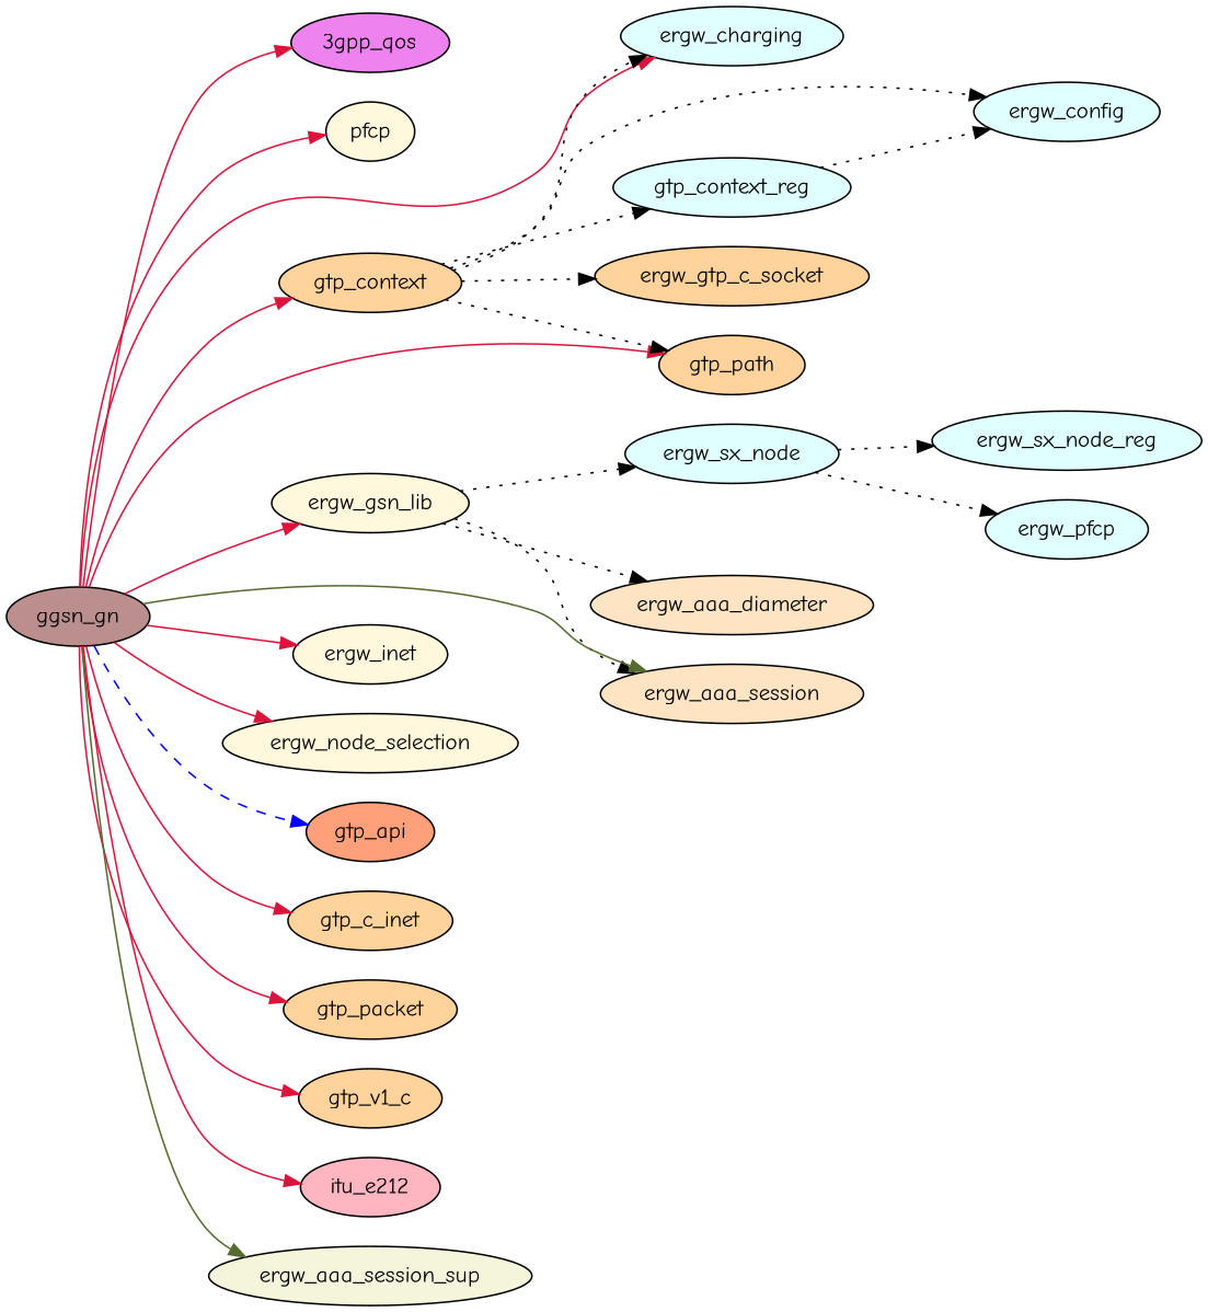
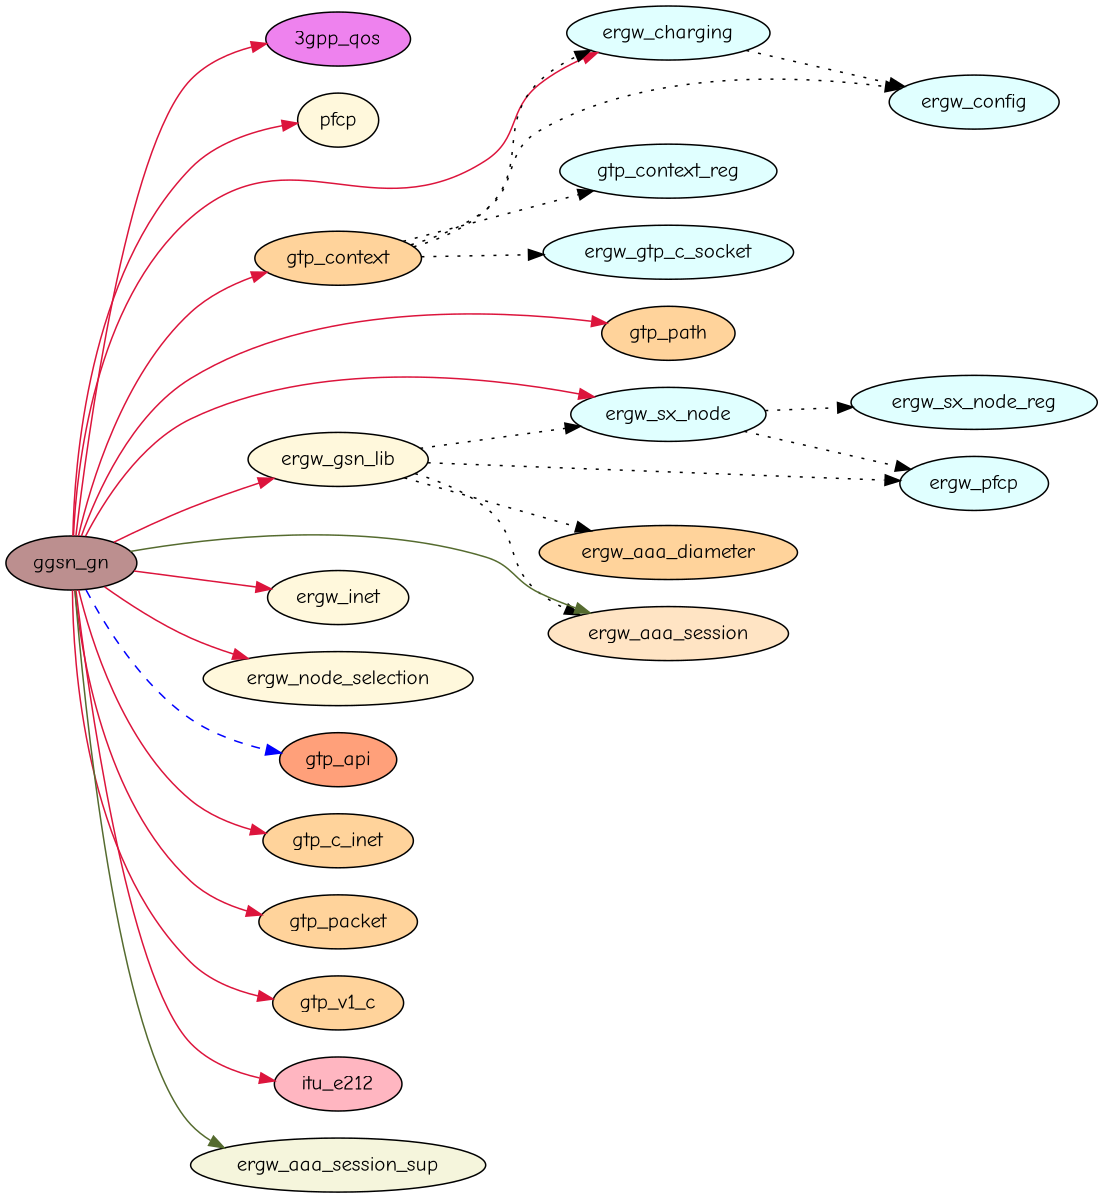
  digraph {
    fontname="Comic Neue"
    rankdir=LR
    node [fillcolor=lightcyan fontname="Comic Neue" shape=oval style=filled]
    edge [color=crimson fontname="Comic Neue" style=solid]
    "3gpp_qos" [fillcolor=violet]
    n2 [fillcolor=cornsilk label=pfcp]
    ergw_charging
    ergw_config
    ergw_gsn_lib [fillcolor=cornsilk]
-   ergw_gtp_c_socket [fillcolor=burlywood1]
+   ergw_gtp_c_socket
    ergw_inet [fillcolor=cornsilk]
    ergw_node_selection [fillcolor=cornsilk]
    ergw_pfcp
    ergw_sx_node
    ergw_sx_node_reg
    ggsn_gn [fillcolor=rosybrown]
    gtp_api [fillcolor=lightsalmon]
    n14 [fillcolor=burlywood1 label=gtp_c_inet]
    gtp_context [fillcolor=burlywood1]
    gtp_context_reg
    gtp_packet [fillcolor=burlywood1]
    gtp_path [fillcolor=burlywood1]
    gtp_v1_c [fillcolor=burlywood1]
    itu_e212 [fillcolor=lightpink]
    ergw_aaa_session_sup [fillcolor=beige]
    ergw_aaa_session [fillcolor=bisque]
-   ergw_aaa_diameter [fillcolor=bisque]
+   ergw_aaa_diameter [fillcolor=burlywood1]
    subgraph sub_1 {
      "3gpp_qos"
      n2
      ergw_charging
      ergw_config
      ergw_gsn_lib
      ergw_gtp_c_socket
      ergw_inet
      ergw_node_selection
      ergw_pfcp
      ergw_sx_node
      ergw_sx_node_reg
      ggsn_gn
      gtp_api
      n14
      gtp_context
      gtp_context_reg
      gtp_packet
      gtp_path
      gtp_v1_c
      itu_e212
      ergw_aaa_session_sup
      ergw_aaa_session
      ergw_aaa_diameter
    }
-   gtp_context_reg -> ergw_config [color=black style=dotted]
+   ergw_charging -> ergw_config [color=black style=dotted]
+   ergw_gsn_lib -> ergw_pfcp [color=black style=dotted]
    ergw_gsn_lib -> ergw_sx_node [color=black style=dotted]
    ergw_gsn_lib -> ergw_aaa_session [color=black style=dotted]
    ergw_gsn_lib -> ergw_aaa_diameter [color=black style=dotted]
    ergw_sx_node -> ergw_pfcp [color=black style=dotted]
    ergw_sx_node -> ergw_sx_node_reg [color=black style=dotted]
    ggsn_gn -> "3gpp_qos"
    ggsn_gn -> n2
    ggsn_gn -> ergw_charging
    ggsn_gn -> ergw_gsn_lib
    ggsn_gn -> ergw_inet
    ggsn_gn -> ergw_node_selection
+   ggsn_gn -> ergw_sx_node
    ggsn_gn -> gtp_api [color=blue style=dashed]
    ggsn_gn -> n14
    ggsn_gn -> gtp_context
    ggsn_gn -> gtp_packet
    ggsn_gn -> gtp_path
    ggsn_gn -> gtp_v1_c
    ggsn_gn -> itu_e212
    ggsn_gn -> ergw_aaa_session_sup [color=darkolivegreen]
    ggsn_gn -> ergw_aaa_session [color=darkolivegreen]
    gtp_context -> ergw_charging [color=black style=dotted]
    gtp_context -> ergw_config [color=black style=dotted]
    gtp_context -> ergw_gtp_c_socket [color=black style=dotted]
    gtp_context -> gtp_context_reg [color=black style=dotted]
-   gtp_context -> gtp_path [color=black style=dotted]
  }
